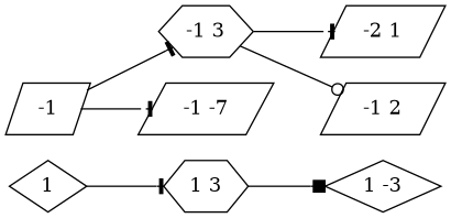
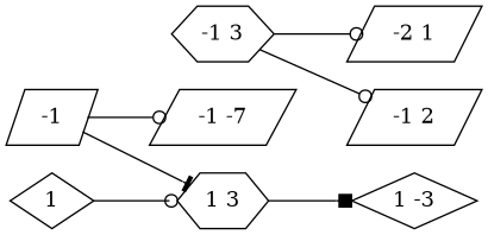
  digraph {
    rankdir=LR
    node [shape=parallelogram]
    edge [arrowhead=odot]
    n1 [label=-1]
    n2 [label="-1 3" shape=hexagon]
    n3 [label="-1 -7"]
    n4 [label=1 shape=diamond]
    n5 [label="1 3" shape=hexagon]
    n6 [label="-2 1"]
    n7 [label="-1 2"]
    n8 [label="1 -3" shape=diamond]
-   n1 -> n2 [arrowhead=tee]
-   n1 -> n3 [arrowhead=tee]
-   n2 -> n6 [arrowhead=tee]
+   n1 -> n5 [arrowhead=tee]
+   n1 -> n3
+   n2 -> n6
    n2 -> n7
-   n4 -> n5 [arrowhead=tee]
+   n4 -> n5
    n5 -> n8 [arrowhead=box]
  }
